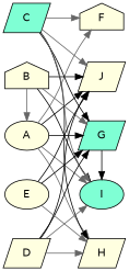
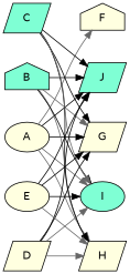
  digraph {
    fontname=Lato
    nodesep=0.5
    rankdir=LR
    node [fillcolor=lightyellow fontname=Lato shape=parallelogram style=filled]
    edge [color=black fontname=Lato]
    A [shape=ellipse]
-   B [shape=house]
+   B [fillcolor=aquamarine shape=house]
    C [fillcolor=aquamarine]
    D
    E [shape=ellipse]
    F [shape=house]
-   G [fillcolor=aquamarine]
+   G
    H
    I [fillcolor=aquamarine shape=ellipse]
-   J
+   J [fillcolor=aquamarine]
    subgraph sub_1 {
      rank=same
      A
      B
      C
      D
      E
    }
    subgraph sub_2 {
      rank=same
      F
      G
      H
      I
      J
    }
    A -> F [color=gray40]
    A -> G
    A -> H [color=gray40]
    A -> I [color=gray40]
    A -> J
    B -> G [color=gray40]
-   B -> A [color=gray40]
+   B -> H [color=gray40]
    B -> I
    B -> J
-   C -> F [color=gray40]
    C -> G
    C -> H
    C -> I [color=gray40]
-   C -> J [color=gray40]
+   C -> J
    D -> G
    D -> H [color=gray40]
    D -> I [color=gray40]
    D -> J
    E -> G
    E -> H [color=gray40]
-   G -> I
+   E -> I
    E -> J
  }
